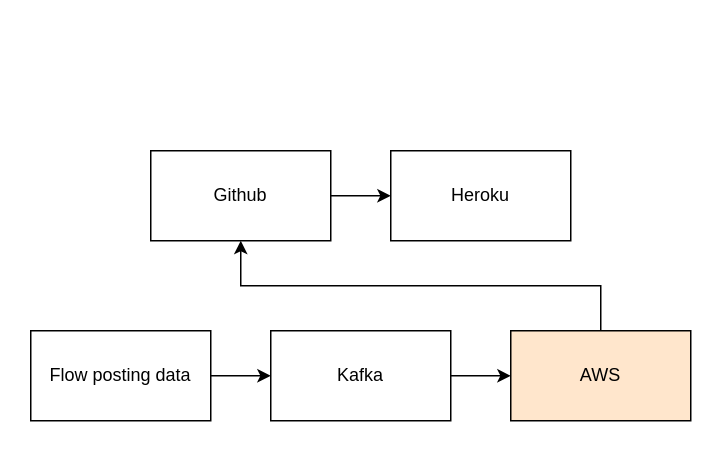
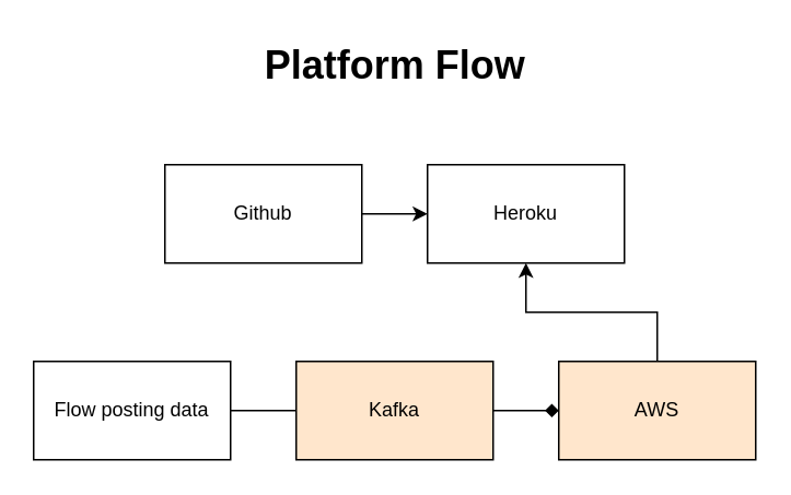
  <mxCell id="0" />
  <mxCell id="1" parent="0" />
  <mxCell id="2" style="edgeStyle=orthogonalEdgeStyle;rounded=0;orthogonalLoop=1;jettySize=auto;html=1;exitX=1;exitY=0.5;exitDx=0;exitDy=0;entryX=0;entryY=0.5;entryDx=0;entryDy=0;" parent="1" source="3" target="4" edge="1"><mxGeometry relative="1" as="geometry" /></mxCell>
  <mxCell id="3" value="Github" style="rounded=0;whiteSpace=wrap;html=1;" parent="1" vertex="1"><mxGeometry x="100" y="100" width="120" height="60" as="geometry" /></mxCell>
  <mxCell id="4" value="Heroku" style="rounded=0;whiteSpace=wrap;html=1;" parent="1" vertex="1"><mxGeometry x="260" y="100" width="120" height="60" as="geometry" /></mxCell>
- <mxCell id="5" style="edgeStyle=orthogonalEdgeStyle;rounded=0;orthogonalLoop=1;jettySize=auto;html=1;exitX=0.5;exitY=0;exitDx=0;exitDy=0;" parent="1" source="6" target="3" edge="1"><mxGeometry relative="1" as="geometry" /></mxCell>
+ <mxCell id="5" style="edgeStyle=orthogonalEdgeStyle;rounded=0;orthogonalLoop=1;jettySize=auto;html=1;exitX=0.5;exitY=0;exitDx=0;exitDy=0;entryX=0.5;entryY=1;entryDx=0;entryDy=0;" parent="1" source="6" target="4" edge="1"><mxGeometry relative="1" as="geometry" /></mxCell>
  <mxCell id="6" value="AWS" style="rounded=0;whiteSpace=wrap;html=1;fillColor=#ffe6cc;" parent="1" vertex="1"><mxGeometry x="340" y="220" width="120" height="60" as="geometry" /></mxCell>
- <mxCell id="7" style="edgeStyle=orthogonalEdgeStyle;rounded=0;orthogonalLoop=1;jettySize=auto;html=1;exitX=1;exitY=0.5;exitDx=0;exitDy=0;entryX=0;entryY=0.5;entryDx=0;entryDy=0;" parent="1" source="8" target="6" edge="1"><mxGeometry relative="1" as="geometry" /></mxCell>
- <mxCell id="8" value="Kafka" style="rounded=0;whiteSpace=wrap;html=1;" parent="1" vertex="1"><mxGeometry x="180" y="220" width="120" height="60" as="geometry" /></mxCell>
- <mxCell id="9" style="edgeStyle=orthogonalEdgeStyle;rounded=0;orthogonalLoop=1;jettySize=auto;html=1;exitX=1;exitY=0.5;exitDx=0;exitDy=0;entryX=0;entryY=0.5;entryDx=0;entryDy=0;" parent="1" source="10" target="8" edge="1"><mxGeometry relative="1" as="geometry" /></mxCell>
+ <mxCell id="7" style="edgeStyle=orthogonalEdgeStyle;rounded=0;orthogonalLoop=1;jettySize=auto;html=1;exitX=1;exitY=0.5;exitDx=0;exitDy=0;entryX=0;entryY=0.5;entryDx=0;entryDy=0;endArrow=diamond;" parent="1" source="8" target="6" edge="1"><mxGeometry relative="1" as="geometry" /></mxCell>
+ <mxCell id="8" value="Kafka" style="rounded=0;whiteSpace=wrap;html=1;fillColor=#ffe6cc;" parent="1" vertex="1"><mxGeometry x="180" y="220" width="120" height="60" as="geometry" /></mxCell>
+ <mxCell id="9" style="edgeStyle=orthogonalEdgeStyle;rounded=0;orthogonalLoop=1;jettySize=auto;html=1;exitX=1;exitY=0.5;exitDx=0;exitDy=0;entryX=0;entryY=0.5;entryDx=0;entryDy=0;endArrow=none;" parent="1" source="10" target="8" edge="1"><mxGeometry relative="1" as="geometry" /></mxCell>
  <mxCell id="10" value="Flow posting data" style="rounded=0;whiteSpace=wrap;html=1;" parent="1" vertex="1"><mxGeometry x="20" y="220" width="120" height="60" as="geometry" /></mxCell>
+ <mxCell id="11" value="Platform Flow" style="text;strokeColor=none;fillColor=none;html=1;fontSize=24;fontStyle=1;verticalAlign=middle;align=center;" parent="1" vertex="1"><mxGeometry x="140" y="20" width="200" height="40" as="geometry" /></mxCell>
